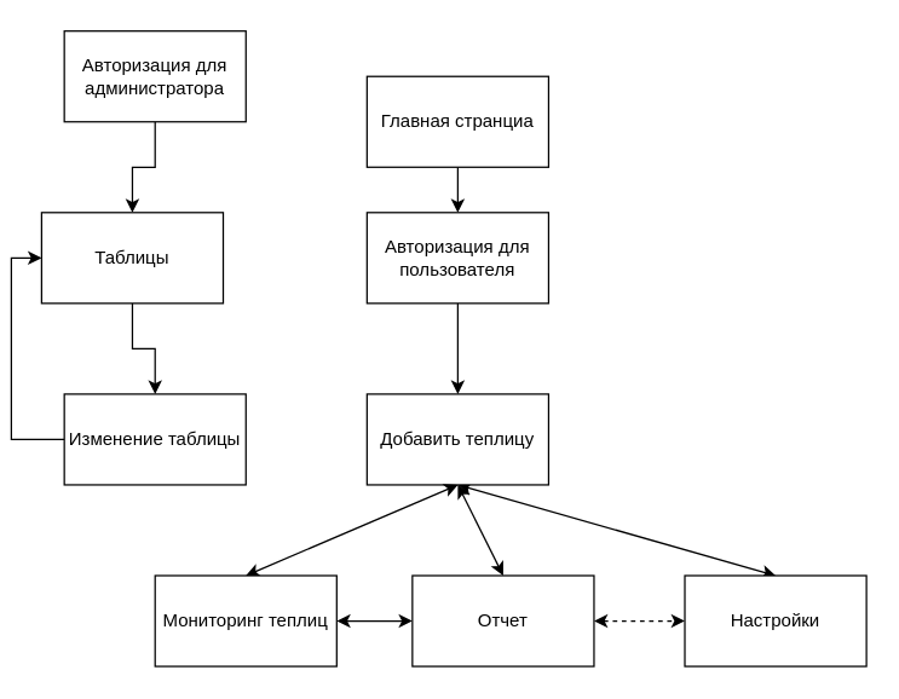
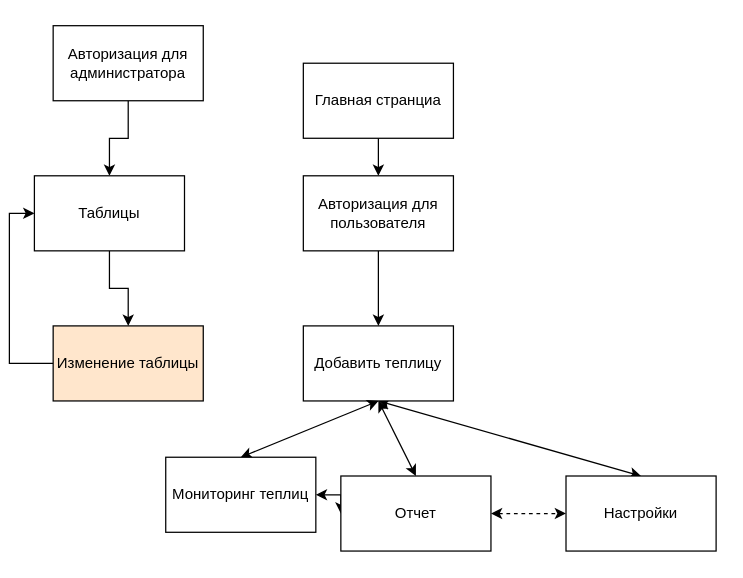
  <mxCell id="0" />
  <mxCell id="1" parent="0" />
  <mxCell id="2" style="rounded=0;orthogonalLoop=1;jettySize=auto;html=1;exitX=0.5;exitY=1;exitDx=0;exitDy=0;entryX=0.5;entryY=0;entryDx=0;entryDy=0;" edge="1" parent="1" source="3" target="18"><mxGeometry relative="1" as="geometry" /></mxCell>
  <mxCell id="3" value="Главная странциа" style="rounded=0;whiteSpace=wrap;html=1;" vertex="1" parent="1"><mxGeometry x="235" y="50" width="120" height="60" as="geometry" /></mxCell>
  <mxCell id="4" style="edgeStyle=orthogonalEdgeStyle;rounded=0;orthogonalLoop=1;jettySize=auto;html=1;exitX=0.5;exitY=1;exitDx=0;exitDy=0;entryX=0.5;entryY=0;entryDx=0;entryDy=0;" edge="1" parent="1" source="5" target="7"><mxGeometry relative="1" as="geometry" /></mxCell>
  <mxCell id="5" value="Авторизация для администратора" style="rounded=0;whiteSpace=wrap;html=1;" vertex="1" parent="1"><mxGeometry x="35" y="20" width="120" height="60" as="geometry" /></mxCell>
  <mxCell id="6" style="edgeStyle=orthogonalEdgeStyle;rounded=0;orthogonalLoop=1;jettySize=auto;html=1;exitX=0.5;exitY=1;exitDx=0;exitDy=0;entryX=0.5;entryY=0;entryDx=0;entryDy=0;" edge="1" parent="1" source="7" target="20"><mxGeometry relative="1" as="geometry" /></mxCell>
  <mxCell id="7" value="Таблицы" style="rounded=0;whiteSpace=wrap;html=1;" vertex="1" parent="1"><mxGeometry x="20" y="140" width="120" height="60" as="geometry" /></mxCell>
  <mxCell id="8" style="rounded=0;orthogonalLoop=1;jettySize=auto;html=1;exitX=0.5;exitY=1;exitDx=0;exitDy=0;entryX=0.5;entryY=0;entryDx=0;entryDy=0;startArrow=classic;startFill=1;" edge="1" parent="1" source="10" target="15"><mxGeometry relative="1" as="geometry" /></mxCell>
  <mxCell id="9" style="rounded=0;orthogonalLoop=1;jettySize=auto;html=1;exitX=0.5;exitY=1;exitDx=0;exitDy=0;entryX=0.5;entryY=0;entryDx=0;entryDy=0;startArrow=classic;startFill=1;" edge="1" parent="1" source="10" target="16"><mxGeometry relative="1" as="geometry" /></mxCell>
  <mxCell id="10" value="Добавить теплицу" style="rounded=0;whiteSpace=wrap;html=1;" vertex="1" parent="1"><mxGeometry x="235" y="260" width="120" height="60" as="geometry" /></mxCell>
  <mxCell id="11" style="edgeStyle=orthogonalEdgeStyle;rounded=0;orthogonalLoop=1;jettySize=auto;html=1;exitX=1;exitY=0.5;exitDx=0;exitDy=0;entryX=0;entryY=0.5;entryDx=0;entryDy=0;startArrow=classic;startFill=1;" edge="1" parent="1" source="13" target="15"><mxGeometry relative="1" as="geometry" /></mxCell>
  <mxCell id="12" style="rounded=0;orthogonalLoop=1;jettySize=auto;html=1;exitX=0.5;exitY=0;exitDx=0;exitDy=0;entryX=0.5;entryY=1;entryDx=0;entryDy=0;startArrow=classic;startFill=1;" edge="1" parent="1" source="13" target="10"><mxGeometry relative="1" as="geometry" /></mxCell>
- <mxCell id="13" value="Мониторинг теплиц" style="rounded=0;whiteSpace=wrap;html=1;" vertex="1" parent="1"><mxGeometry x="95" y="380" width="120" height="60" as="geometry" /></mxCell>
+ <mxCell id="13" value="Мониторинг теплиц" style="rounded=0;whiteSpace=wrap;html=1;" vertex="1" parent="1"><mxGeometry x="125" y="365" width="120" height="60" as="geometry" /></mxCell>
  <mxCell id="14" style="edgeStyle=orthogonalEdgeStyle;rounded=0;orthogonalLoop=1;jettySize=auto;html=1;exitX=1;exitY=0.5;exitDx=0;exitDy=0;entryX=0;entryY=0.5;entryDx=0;entryDy=0;startArrow=classic;startFill=1;dashed=1;" edge="1" parent="1" source="15" target="16"><mxGeometry relative="1" as="geometry" /></mxCell>
  <mxCell id="15" value="Отчет" style="rounded=0;whiteSpace=wrap;html=1;" vertex="1" parent="1"><mxGeometry x="265" y="380" width="120" height="60" as="geometry" /></mxCell>
  <mxCell id="16" value="Настройки" style="rounded=0;whiteSpace=wrap;html=1;" vertex="1" parent="1"><mxGeometry x="445" y="380" width="120" height="60" as="geometry" /></mxCell>
  <mxCell id="17" style="edgeStyle=orthogonalEdgeStyle;rounded=0;orthogonalLoop=1;jettySize=auto;html=1;exitX=0.5;exitY=1;exitDx=0;exitDy=0;entryX=0.5;entryY=0;entryDx=0;entryDy=0;" edge="1" parent="1" source="18" target="10"><mxGeometry relative="1" as="geometry" /></mxCell>
  <mxCell id="18" value="Авторизация для пользователя" style="rounded=0;whiteSpace=wrap;html=1;" vertex="1" parent="1"><mxGeometry x="235" y="140" width="120" height="60" as="geometry" /></mxCell>
  <mxCell id="19" style="edgeStyle=orthogonalEdgeStyle;rounded=0;orthogonalLoop=1;jettySize=auto;html=1;exitX=0;exitY=0.5;exitDx=0;exitDy=0;entryX=0;entryY=0.5;entryDx=0;entryDy=0;" edge="1" parent="1" source="20" target="7"><mxGeometry relative="1" as="geometry" /></mxCell>
- <mxCell id="20" value="Изменение таблицы" style="rounded=0;whiteSpace=wrap;html=1;" vertex="1" parent="1"><mxGeometry x="35" y="260" width="120" height="60" as="geometry" /></mxCell>
+ <mxCell id="20" value="Изменение таблицы" style="rounded=0;whiteSpace=wrap;html=1;fillColor=#ffe6cc;" vertex="1" parent="1"><mxGeometry x="35" y="260" width="120" height="60" as="geometry" /></mxCell>
